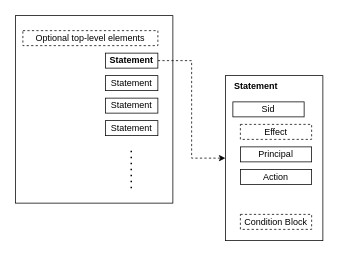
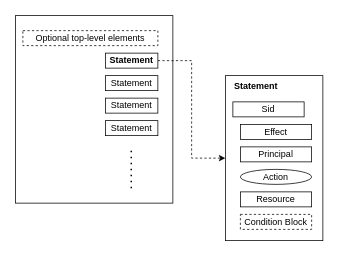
  <mxCell id="0" />
  <mxCell id="1" parent="0" />
  <mxCell id="2" value="" style="rounded=0;whiteSpace=wrap;html=1;" vertex="1" parent="1"><mxGeometry x="20" y="20" width="210" height="250" as="geometry" /></mxCell>
  <mxCell id="3" value="Optional top-level elements" style="whiteSpace=wrap;html=1;dashed=1;" vertex="1" parent="1"><mxGeometry x="30" y="40" width="180" height="20" as="geometry" /></mxCell>
  <mxCell id="4" style="edgeStyle=orthogonalEdgeStyle;rounded=0;orthogonalLoop=1;jettySize=auto;html=1;entryX=0;entryY=0.5;entryDx=0;entryDy=0;dashed=1;" edge="1" parent="1" source="5" target="9"><mxGeometry relative="1" as="geometry" /></mxCell>
  <mxCell id="5" value="Statement" style="whiteSpace=wrap;html=1;fontStyle=1" vertex="1" parent="1"><mxGeometry x="140" y="70" width="70" height="20" as="geometry" /></mxCell>
  <mxCell id="6" value="Statement" style="whiteSpace=wrap;html=1;" vertex="1" parent="1"><mxGeometry x="140" y="100" width="70" height="20" as="geometry" /></mxCell>
  <mxCell id="7" value="Statement" style="whiteSpace=wrap;html=1;" vertex="1" parent="1"><mxGeometry x="140" y="130" width="70" height="20" as="geometry" /></mxCell>
  <mxCell id="8" value="Statement" style="whiteSpace=wrap;html=1;" vertex="1" parent="1"><mxGeometry x="140" y="160" width="70" height="20" as="geometry" /></mxCell>
  <mxCell id="9" value="Statement" style="whiteSpace=wrap;html=1;align=left;verticalAlign=top;spacingLeft=10;fontStyle=1" vertex="1" parent="1"><mxGeometry x="300" y="100" width="130" height="220" as="geometry" /></mxCell>
  <mxCell id="10" value="Sid" style="whiteSpace=wrap;html=1;" vertex="1" parent="1"><mxGeometry x="310" y="135" width="95" height="20" as="geometry" /></mxCell>
- <mxCell id="11" value="Effect" style="whiteSpace=wrap;html=1;dashed=1;" vertex="1" parent="1"><mxGeometry x="320" y="165" width="95" height="20" as="geometry" /></mxCell>
+ <mxCell id="11" value="Effect" style="whiteSpace=wrap;html=1;" vertex="1" parent="1"><mxGeometry x="320" y="165" width="95" height="20" as="geometry" /></mxCell>
  <mxCell id="12" value="Principal" style="whiteSpace=wrap;html=1;" vertex="1" parent="1"><mxGeometry x="320" y="195" width="95" height="20" as="geometry" /></mxCell>
- <mxCell id="13" value="Action" style="whiteSpace=wrap;html=1;" vertex="1" parent="1"><mxGeometry x="320" y="225" width="95" height="20" as="geometry" /></mxCell>
+ <mxCell id="13" value="Action" style="ellipse;whiteSpace=wrap;html=1;" vertex="1" parent="1"><mxGeometry x="320" y="225" width="95" height="20" as="geometry" /></mxCell>
+ <mxCell id="14" value="Resource" style="whiteSpace=wrap;html=1;" vertex="1" parent="1"><mxGeometry x="320" y="255" width="95" height="20" as="geometry" /></mxCell>
  <mxCell id="15" value="Condition Block" style="whiteSpace=wrap;html=1;dashed=1;" vertex="1" parent="1"><mxGeometry x="320" y="285" width="95" height="20" as="geometry" /></mxCell>
  <mxCell id="16" value="" style="endArrow=none;dashed=1;html=1;dashPattern=1 3;strokeWidth=2;rounded=0;" edge="1" parent="1"><mxGeometry width="50" height="50" relative="1" as="geometry"><mxPoint x="174.5" y="250" as="sourcePoint" /><mxPoint x="174.5" y="200" as="targetPoint" /></mxGeometry></mxCell>
